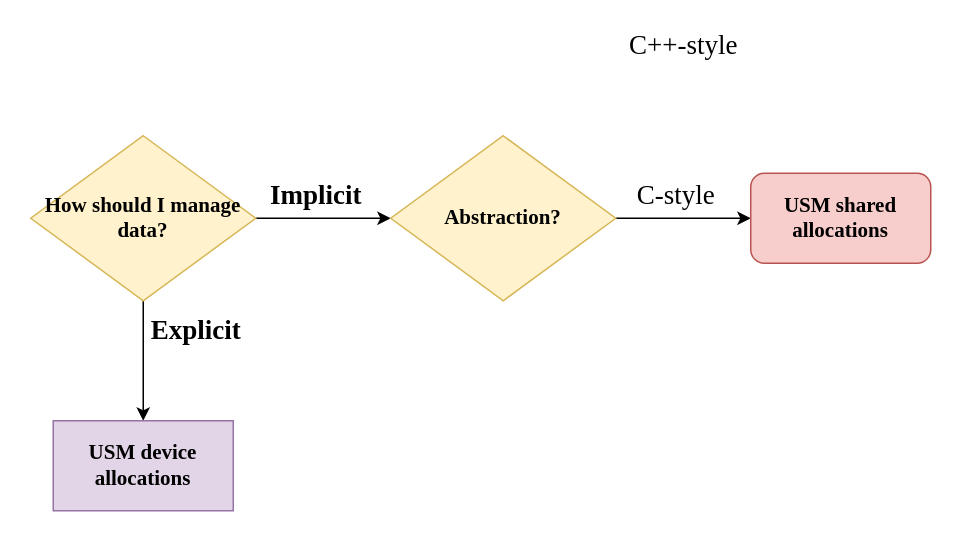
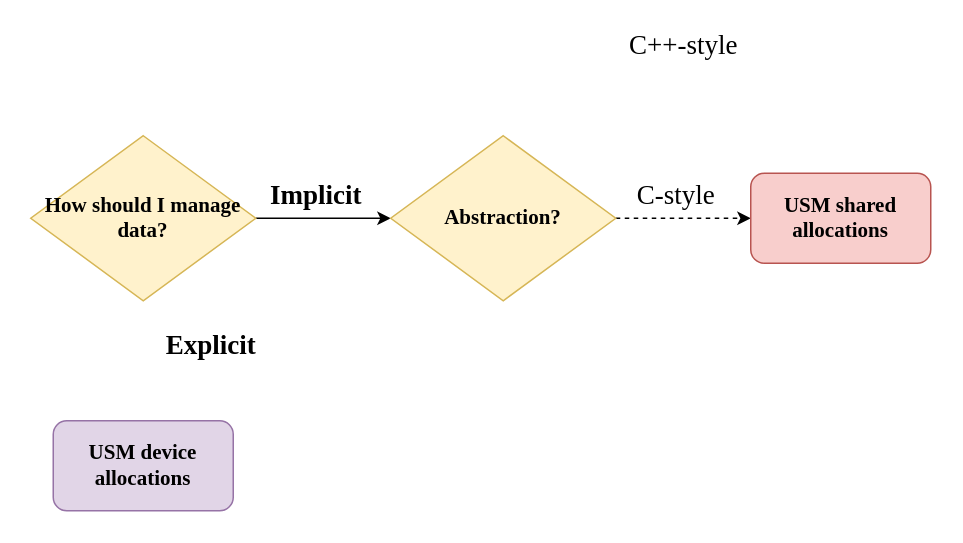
  <mxCell id="0" />
  <mxCell id="1" parent="0" />
  <mxCell id="2" style="edgeStyle=orthogonalEdgeStyle;rounded=0;orthogonalLoop=1;jettySize=auto;html=1;" edge="1" parent="1" source="4"><mxGeometry relative="1" as="geometry"><mxPoint x="260" y="145" as="targetPoint" /></mxGeometry></mxCell>
- <mxCell id="3" value="" style="edgeStyle=orthogonalEdgeStyle;rounded=0;orthogonalLoop=1;jettySize=auto;html=1;" edge="1" parent="1" source="4" target="11"><mxGeometry relative="1" as="geometry" /></mxCell>
  <mxCell id="4" value="&lt;font face=&quot;comfortaa&quot; data-font-src=&quot;https://fonts.googleapis.com/css?family=comfortaa&quot; style=&quot;font-size: 14px&quot;&gt;&lt;b&gt;How should I manage data?&lt;/b&gt;&lt;/font&gt;" style="rhombus;whiteSpace=wrap;html=1;fillColor=#fff2cc;strokeColor=#d6b656;" vertex="1" parent="1"><mxGeometry x="20" y="90" width="150" height="110" as="geometry" /></mxCell>
  <mxCell id="5" value="&lt;font face=&quot;comfortaa&quot; data-font-src=&quot;https://fonts.googleapis.com/css?family=comfortaa&quot; size=&quot;1&quot;&gt;&lt;b style=&quot;font-size: 18px&quot;&gt;Implicit&lt;/b&gt;&lt;/font&gt;" style="text;html=1;align=center;verticalAlign=middle;resizable=0;points=[];autosize=1;" vertex="1" parent="1"><mxGeometry x="170" y="120" width="80" height="20" as="geometry" /></mxCell>
- <mxCell id="6" value="" style="edgeStyle=orthogonalEdgeStyle;rounded=0;orthogonalLoop=1;jettySize=auto;html=1;" edge="1" parent="1" source="7" target="8"><mxGeometry relative="1" as="geometry" /></mxCell>
+ <mxCell id="6" value="" style="edgeStyle=orthogonalEdgeStyle;rounded=0;orthogonalLoop=1;jettySize=auto;html=1;dashed=1;" edge="1" parent="1" source="7" target="8"><mxGeometry relative="1" as="geometry" /></mxCell>
  <mxCell id="7" value="&lt;font face=&quot;comfortaa&quot;&gt;&lt;span style=&quot;font-size: 14px&quot;&gt;&lt;b&gt;Abstraction?&lt;/b&gt;&lt;/span&gt;&lt;/font&gt;" style="rhombus;whiteSpace=wrap;html=1;align=center;fillColor=#fff2cc;strokeColor=#d6b656;" vertex="1" parent="1"><mxGeometry x="260" y="90" width="150" height="110" as="geometry" /></mxCell>
  <mxCell id="8" value="&lt;b&gt;&lt;font face=&quot;comfortaa&quot; data-font-src=&quot;https://fonts.googleapis.com/css?family=comfortaa&quot; style=&quot;font-size: 14px&quot;&gt;USM shared allocations&lt;/font&gt;&lt;/b&gt;" style="rounded=1;whiteSpace=wrap;html=1;fillColor=#f8cecc;strokeColor=#b85450;" vertex="1" parent="1"><mxGeometry x="500" y="115" width="120" height="60" as="geometry" /></mxCell>
  <mxCell id="9" value="&lt;font face=&quot;comfortaa&quot; data-font-src=&quot;https://fonts.googleapis.com/css?family=comfortaa&quot; style=&quot;font-size: 18px&quot;&gt;C++-style&lt;/font&gt;" style="text;html=1;align=center;verticalAlign=middle;resizable=0;points=[];autosize=1;" vertex="1" parent="1"><mxGeometry x="405" y="20" width="100" height="20" as="geometry" /></mxCell>
  <mxCell id="10" value="&lt;font face=&quot;comfortaa&quot; data-font-src=&quot;https://fonts.googleapis.com/css?family=comfortaa&quot; style=&quot;font-size: 18px&quot;&gt;C-style&lt;/font&gt;" style="text;html=1;align=center;verticalAlign=middle;resizable=0;points=[];autosize=1;" vertex="1" parent="1"><mxGeometry x="410" y="120" width="80" height="20" as="geometry" /></mxCell>
- <mxCell id="11" value="&lt;font face=&quot;comfortaa&quot;&gt;&lt;span style=&quot;font-size: 14px&quot;&gt;&lt;b&gt;USM device allocations&lt;/b&gt;&lt;/span&gt;&lt;/font&gt;" style="whiteSpace=wrap;html=1;fillColor=#e1d5e7;strokeColor=#9673a6;rounded=0;" vertex="1" parent="1"><mxGeometry x="35" y="280" width="120" height="60" as="geometry" /></mxCell>
- <mxCell id="12" value="&lt;font face=&quot;comfortaa&quot; data-font-src=&quot;https://fonts.googleapis.com/css?family=comfortaa&quot; size=&quot;1&quot;&gt;&lt;b style=&quot;font-size: 18px&quot;&gt;Explicit&lt;/b&gt;&lt;/font&gt;" style="text;html=1;align=center;verticalAlign=middle;resizable=0;points=[];autosize=1;" vertex="1" parent="1"><mxGeometry x="90" y="210" width="80" height="20" as="geometry" /></mxCell>
+ <mxCell id="11" value="&lt;font face=&quot;comfortaa&quot;&gt;&lt;span style=&quot;font-size: 14px&quot;&gt;&lt;b&gt;USM device allocations&lt;/b&gt;&lt;/span&gt;&lt;/font&gt;" style="rounded=1;whiteSpace=wrap;html=1;fillColor=#e1d5e7;strokeColor=#9673a6;" vertex="1" parent="1"><mxGeometry x="35" y="280" width="120" height="60" as="geometry" /></mxCell>
+ <mxCell id="12" value="&lt;font face=&quot;comfortaa&quot; data-font-src=&quot;https://fonts.googleapis.com/css?family=comfortaa&quot; size=&quot;1&quot;&gt;&lt;b style=&quot;font-size: 18px&quot;&gt;Explicit&lt;/b&gt;&lt;/font&gt;" style="text;html=1;align=center;verticalAlign=middle;resizable=0;points=[];autosize=1;" vertex="1" parent="1"><mxGeometry x="100" y="220" width="80" height="20" as="geometry" /></mxCell>
